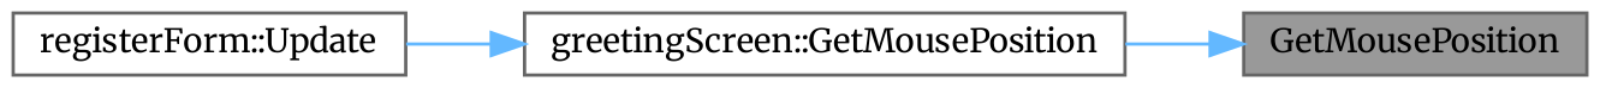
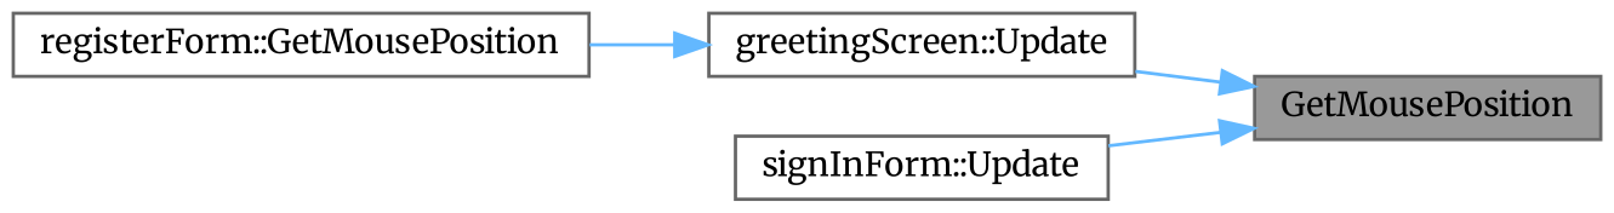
  digraph {
    fontname=Merriweather
    rankdir=RL
    node [color=grey40 fillcolor=white fontname=Merriweather fontsize=10 shape=box style=filled]
    edge [color=steelblue1 dir=back fontname=Merriweather fontsize=10 labelfontname=Helvetica labelfontsize=10 style=solid]
    n1 [color=gray40 fillcolor=grey60 fontcolor=black height=0.2 label=GetMousePosition width=0.4]
-   n2 [height=0.2 label="greetingScreen::GetMousePosition" width=0.4]
-   n4 [height=0.2 label="registerForm::Update" width=0.4]
+   n2 [height=0.2 label="greetingScreen::Update" width=0.4]
+   n3 [height=0.2 label="signInForm::Update" width=0.4]
+   n4 [height=0.2 label="registerForm::GetMousePosition" width=0.4]
    n1 -> n2
+   n1 -> n3
    n2 -> n4
  }
